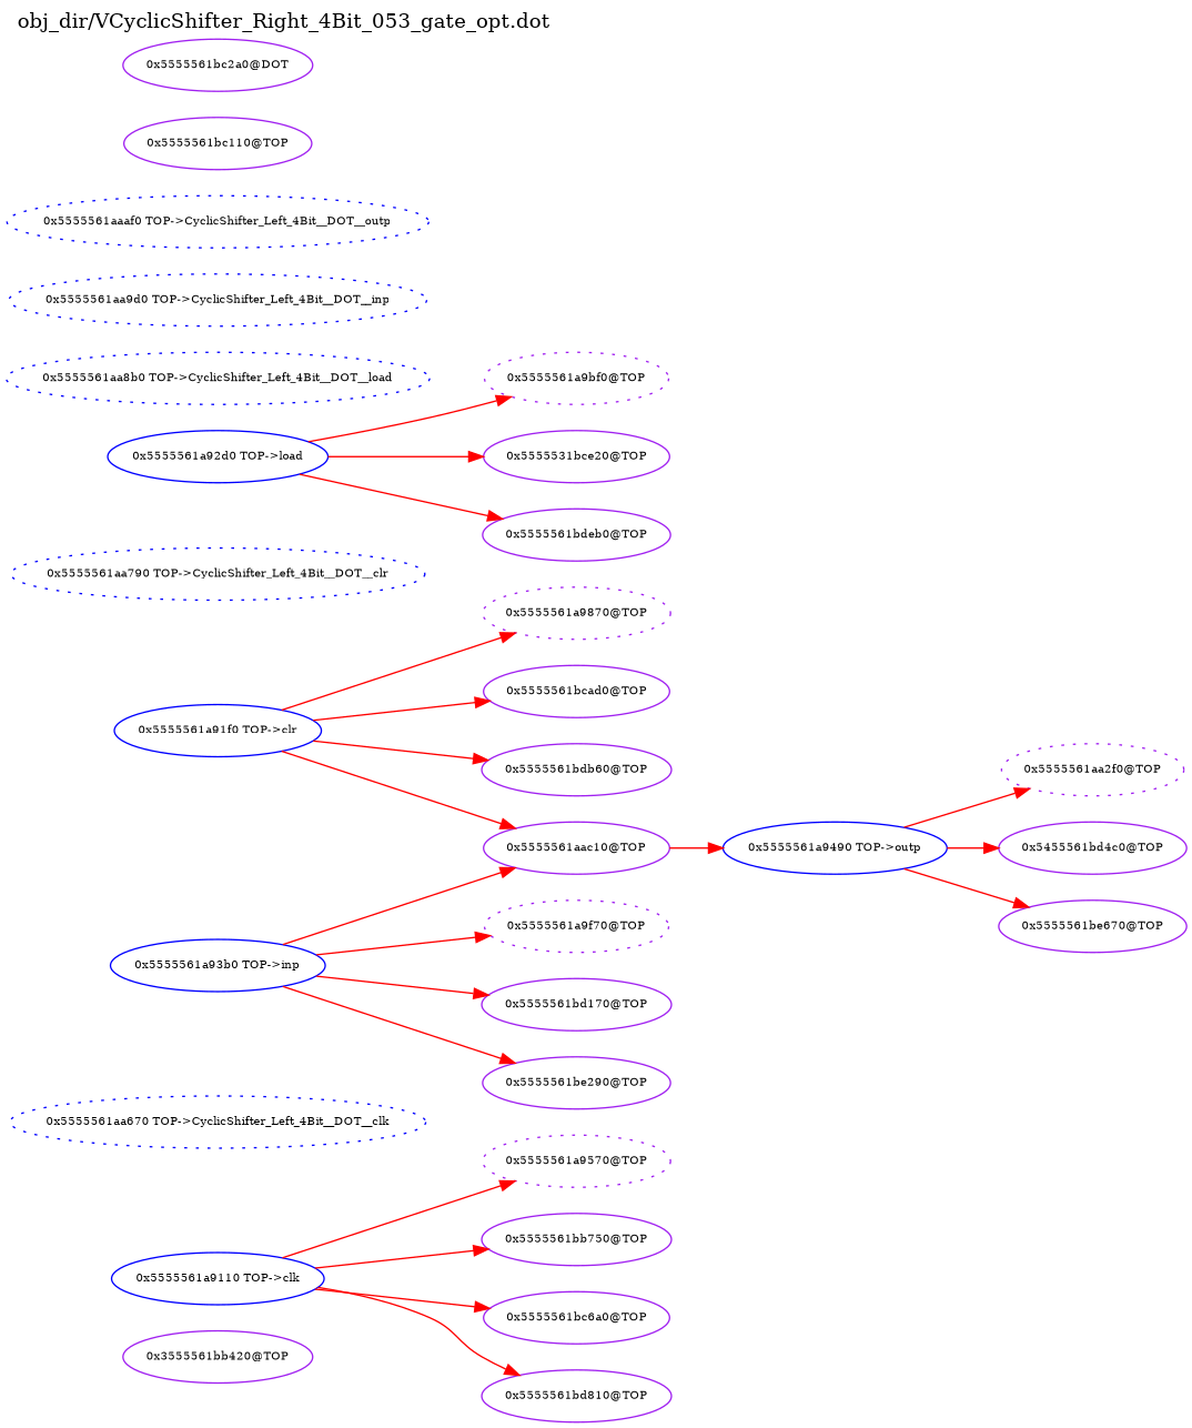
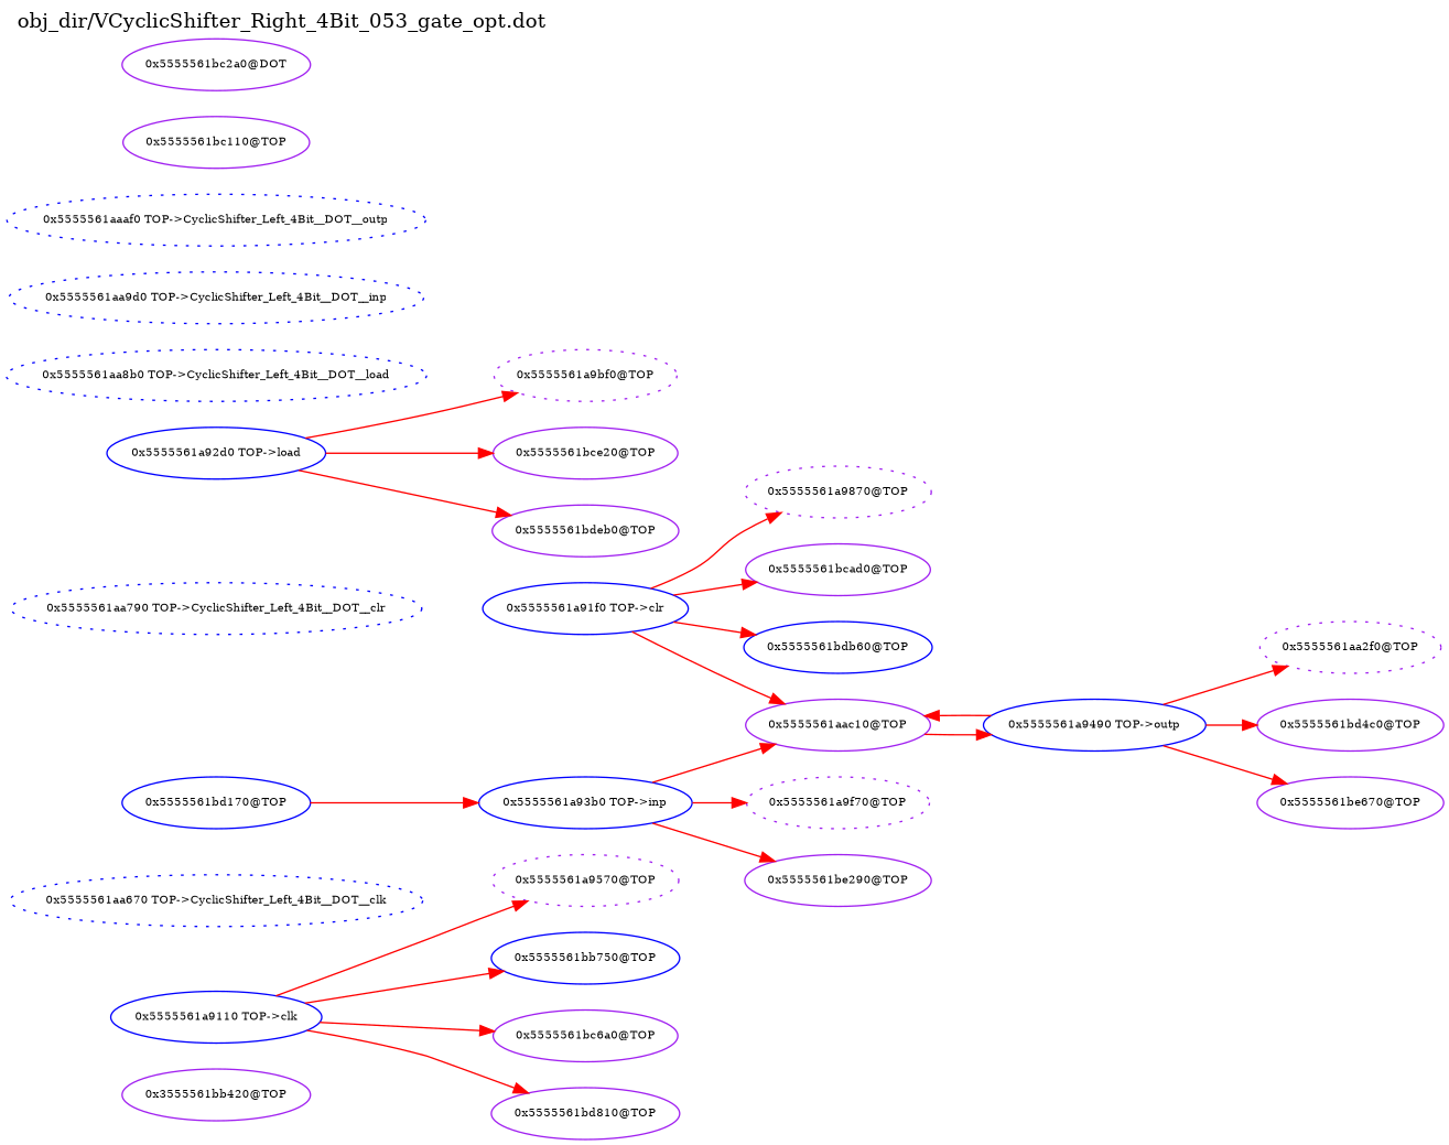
  digraph {
    label="obj_dir/VCyclicShifter_Right_4Bit_053_gate_opt.dot"
    labeljust=l
    labelloc=t
    rankdir=LR
    node [color=purple fontsize=8]
    edge [color=red fontsize=8 weight=1]
    n1 [label="0x3555561bb420@TOP"]
    n2 [label="0x5555561a9570@TOP" style=dotted]
    n3 [color=blue label="0x5555561a9110 TOP->clk"]
-   n4 [label="0x5555561bb750@TOP"]
+   n4 [color=blue label="0x5555561bb750@TOP"]
    n5 [label="0x5555561bc6a0@TOP"]
    n6 [label="0x5555561bd810@TOP"]
    n7 [color=blue label="0x5555561aa670 TOP->CyclicShifter_Left_4Bit__DOT__clk" style=dotted]
    n8 [label="0x5555561a9870@TOP" style=dotted]
    n9 [color=blue label="0x5555561a91f0 TOP->clr"]
    n10 [label="0x5555561aac10@TOP"]
    n11 [label="0x5555561bcad0@TOP"]
-   n12 [label="0x5555561bdb60@TOP"]
+   n12 [color=blue label="0x5555561bdb60@TOP"]
    n13 [color=blue label="0x5555561a9490 TOP->outp"]
    n14 [color=blue label="0x5555561aa790 TOP->CyclicShifter_Left_4Bit__DOT__clr" style=dotted]
    n15 [label="0x5555561a9bf0@TOP" style=dotted]
    n16 [color=blue label="0x5555561a92d0 TOP->load"]
-   n17 [label="0x5555531bce20@TOP"]
+   n17 [label="0x5555561bce20@TOP"]
    n18 [label="0x5555561bdeb0@TOP"]
    n19 [color=blue label="0x5555561aa8b0 TOP->CyclicShifter_Left_4Bit__DOT__load" style=dotted]
    n20 [label="0x5555561a9f70@TOP" style=dotted]
    n21 [color=blue label="0x5555561a93b0 TOP->inp"]
-   n22 [label="0x5555561bd170@TOP"]
+   n22 [color=blue label="0x5555561bd170@TOP"]
    n23 [label="0x5555561be290@TOP"]
    n24 [color=blue label="0x5555561aa9d0 TOP->CyclicShifter_Left_4Bit__DOT__inp" style=dotted]
    n25 [label="0x5555561aa2f0@TOP" style=dotted]
-   n26 [label="0x5455561bd4c0@TOP"]
+   n26 [label="0x5555561bd4c0@TOP"]
    n27 [label="0x5555561be670@TOP"]
    n28 [color=blue label="0x5555561aaaf0 TOP->CyclicShifter_Left_4Bit__DOT__outp" style=dotted]
    n29 [label="0x5555561bc110@TOP"]
    n30 [label="0x5555561bc2a0@DOT"]
    n3 -> n2
    n3 -> n4
    n3 -> n5
    n3 -> n6
    n9 -> n8
    n9 -> n10
    n9 -> n11
    n9 -> n12
    n10 -> n13
+   n13 -> n10 [weight=2]
    n13 -> n25
    n13 -> n26
    n13 -> n27
    n16 -> n15
    n16 -> n17
    n16 -> n18
    n21 -> n10
    n21 -> n20
-   n21 -> n22
+   n22 -> n21
    n21 -> n23
  }
